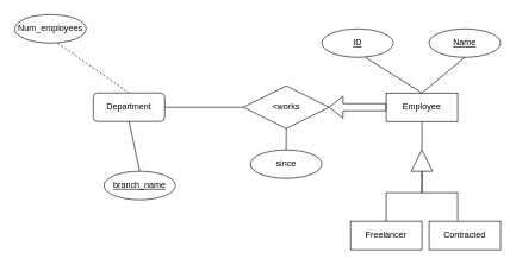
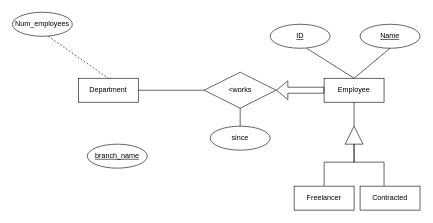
  <mxCell id="0" />
  <mxCell id="1" parent="0" />
- <mxCell id="2" value="Department" style="whiteSpace=wrap;html=1;align=center;rounded=1;" vertex="1" parent="1"><mxGeometry x="130" y="130" width="100" height="40" as="geometry" /></mxCell>
+ <mxCell id="2" value="Department" style="whiteSpace=wrap;html=1;align=center;" vertex="1" parent="1"><mxGeometry x="130" y="130" width="100" height="40" as="geometry" /></mxCell>
  <mxCell id="3" value="Num_employees" style="ellipse;whiteSpace=wrap;html=1;align=center;" vertex="1" parent="1"><mxGeometry x="20" y="20" width="100" height="40" as="geometry" /></mxCell>
  <mxCell id="4" value="&lt;u&gt;branch_name&lt;/u&gt;" style="ellipse;whiteSpace=wrap;html=1;align=center;" vertex="1" parent="1"><mxGeometry x="145" y="240" width="100" height="40" as="geometry" /></mxCell>
  <mxCell id="5" value="&amp;lt;works" style="shape=rhombus;perimeter=rhombusPerimeter;whiteSpace=wrap;html=1;align=center;" vertex="1" parent="1"><mxGeometry x="340" y="120" width="120" height="60" as="geometry" /></mxCell>
  <mxCell id="6" value="since" style="ellipse;whiteSpace=wrap;html=1;align=center;" vertex="1" parent="1"><mxGeometry x="350" y="210" width="100" height="40" as="geometry" /></mxCell>
  <mxCell id="7" value="Employee" style="whiteSpace=wrap;html=1;align=center;" vertex="1" parent="1"><mxGeometry x="540" y="130" width="100" height="40" as="geometry" /></mxCell>
  <mxCell id="8" value="&lt;u&gt;ID&lt;/u&gt;" style="ellipse;whiteSpace=wrap;html=1;align=center;" vertex="1" parent="1"><mxGeometry x="450" y="40" width="100" height="40" as="geometry" /></mxCell>
  <mxCell id="9" value="&lt;u&gt;Name&lt;/u&gt;" style="ellipse;whiteSpace=wrap;html=1;align=center;" vertex="1" parent="1"><mxGeometry x="600" y="40" width="100" height="40" as="geometry" /></mxCell>
  <mxCell id="10" value="" style="endArrow=none;html=1;rounded=0;exitX=0.6;exitY=1;exitDx=0;exitDy=0;exitPerimeter=0;entryX=0.5;entryY=0;entryDx=0;entryDy=0;dashed=1;" edge="1" parent="1" source="3" target="2"><mxGeometry relative="1" as="geometry"><mxPoint x="100" y="160" as="sourcePoint" /><mxPoint x="260" y="160" as="targetPoint" /></mxGeometry></mxCell>
  <mxCell id="11" value="" style="endArrow=none;html=1;rounded=0;entryX=0.5;entryY=0;entryDx=0;entryDy=0;exitX=0.608;exitY=1;exitDx=0;exitDy=0;exitPerimeter=0;" edge="1" parent="1" source="8" target="7"><mxGeometry width="50" height="50" relative="1" as="geometry"><mxPoint x="150" y="180" as="sourcePoint" /><mxPoint x="200" y="130" as="targetPoint" /></mxGeometry></mxCell>
  <mxCell id="12" value="" style="endArrow=none;html=1;rounded=0;entryX=0.5;entryY=1;entryDx=0;entryDy=0;exitX=0.5;exitY=0;exitDx=0;exitDy=0;" edge="1" parent="1" source="7" target="9"><mxGeometry width="50" height="50" relative="1" as="geometry"><mxPoint x="590" y="140" as="sourcePoint" /><mxPoint x="200" y="130" as="targetPoint" /></mxGeometry></mxCell>
- <mxCell id="13" value="" style="endArrow=none;html=1;rounded=0;entryX=0.5;entryY=0;entryDx=0;entryDy=0;exitX=0.5;exitY=1;exitDx=0;exitDy=0;" edge="1" parent="1" source="2" target="4"><mxGeometry width="50" height="50" relative="1" as="geometry"><mxPoint x="150" y="180" as="sourcePoint" /><mxPoint x="200" y="130" as="targetPoint" /></mxGeometry></mxCell>
  <mxCell id="14" value="" style="endArrow=none;html=1;rounded=0;entryX=0;entryY=0.5;entryDx=0;entryDy=0;exitX=1;exitY=0.5;exitDx=0;exitDy=0;" edge="1" parent="1" source="2" target="5"><mxGeometry width="50" height="50" relative="1" as="geometry"><mxPoint x="240" y="150" as="sourcePoint" /><mxPoint x="200" y="130" as="targetPoint" /></mxGeometry></mxCell>
  <mxCell id="15" value="" style="endArrow=block;html=1;rounded=0;entryX=1;entryY=0.5;entryDx=0;entryDy=0;exitX=0;exitY=0.5;exitDx=0;exitDy=0;shape=flexArrow;startArrow=none;startFill=0;" edge="1" parent="1" source="7" target="5"><mxGeometry width="50" height="50" relative="1" as="geometry"><mxPoint x="150" y="180" as="sourcePoint" /><mxPoint x="200" y="130" as="targetPoint" /></mxGeometry></mxCell>
  <mxCell id="16" value="" style="endArrow=none;html=1;rounded=0;entryX=0.5;entryY=1;entryDx=0;entryDy=0;exitX=0.5;exitY=0;exitDx=0;exitDy=0;" edge="1" parent="1" source="6" target="5"><mxGeometry width="50" height="50" relative="1" as="geometry"><mxPoint x="150" y="180" as="sourcePoint" /><mxPoint x="200" y="130" as="targetPoint" /></mxGeometry></mxCell>
  <mxCell id="17" value="" style="endArrow=none;html=1;rounded=0;entryX=0.5;entryY=1;entryDx=0;entryDy=0;" edge="1" parent="1" target="7"><mxGeometry width="50" height="50" relative="1" as="geometry"><mxPoint x="590" y="210" as="sourcePoint" /><mxPoint x="200" y="130" as="targetPoint" /></mxGeometry></mxCell>
  <mxCell id="18" value="" style="triangle;whiteSpace=wrap;html=1;direction=north;" vertex="1" parent="1"><mxGeometry x="575" y="210" width="30" height="30" as="geometry" /></mxCell>
  <mxCell id="19" value="" style="endArrow=none;html=1;rounded=0;entryX=0;entryY=0.5;entryDx=0;entryDy=0;" edge="1" parent="1" target="18"><mxGeometry width="50" height="50" relative="1" as="geometry"><mxPoint x="540" y="310" as="sourcePoint" /><mxPoint x="630" y="270" as="targetPoint" /><Array as="points"><mxPoint x="540" y="270" /><mxPoint x="590" y="270" /></Array></mxGeometry></mxCell>
  <mxCell id="20" value="" style="endArrow=none;html=1;rounded=0;entryX=0;entryY=0.5;entryDx=0;entryDy=0;" edge="1" parent="1" target="18"><mxGeometry width="50" height="50" relative="1" as="geometry"><mxPoint x="640" y="310" as="sourcePoint" /><mxPoint x="650" y="250" as="targetPoint" /><Array as="points"><mxPoint x="640" y="270" /><mxPoint x="590" y="270" /></Array></mxGeometry></mxCell>
  <mxCell id="21" value="Contracted" style="whiteSpace=wrap;html=1;align=center;" vertex="1" parent="1"><mxGeometry x="600" y="310" width="100" height="40" as="geometry" /></mxCell>
  <mxCell id="22" value="Freelancer" style="whiteSpace=wrap;html=1;align=center;" vertex="1" parent="1"><mxGeometry x="490" y="310" width="100" height="40" as="geometry" /></mxCell>
